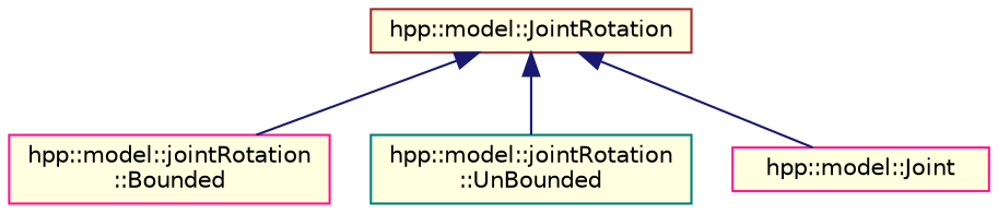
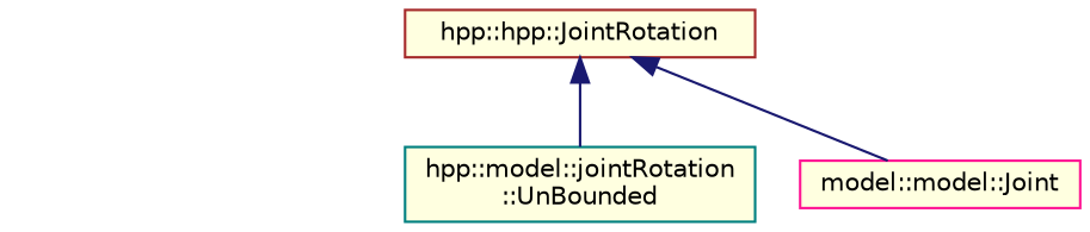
  digraph {
    node [color=deeppink fillcolor=lightyellow fontname=Helvetica fontsize=10 shape=box style=filled]
    edge [color=midnightblue dir=back fontname=Helvetica fontsize=10 labelfontname=Helvetica labelfontsize=10 style=solid]
-   n1 [color=brown fontcolor=black height=0.2 label="hpp::model::JointRotation" width=0.4]
-   n2 [height=0.2 label="hpp::model::jointRotation\l::Bounded" width=0.4]
+   n1 [color=brown fontcolor=black height=0.2 label="hpp::hpp::JointRotation" width=0.4]
    n3 [color=teal height=0.2 label="hpp::model::jointRotation\l::UnBounded" width=0.4]
-   n4 [height=0.2 label="hpp::model::Joint" width=0.4]
-   n1 -> n2
+   n4 [height=0.2 label="model::model::Joint" width=0.4]
    n1 -> n3
    n1 -> n4
  }
